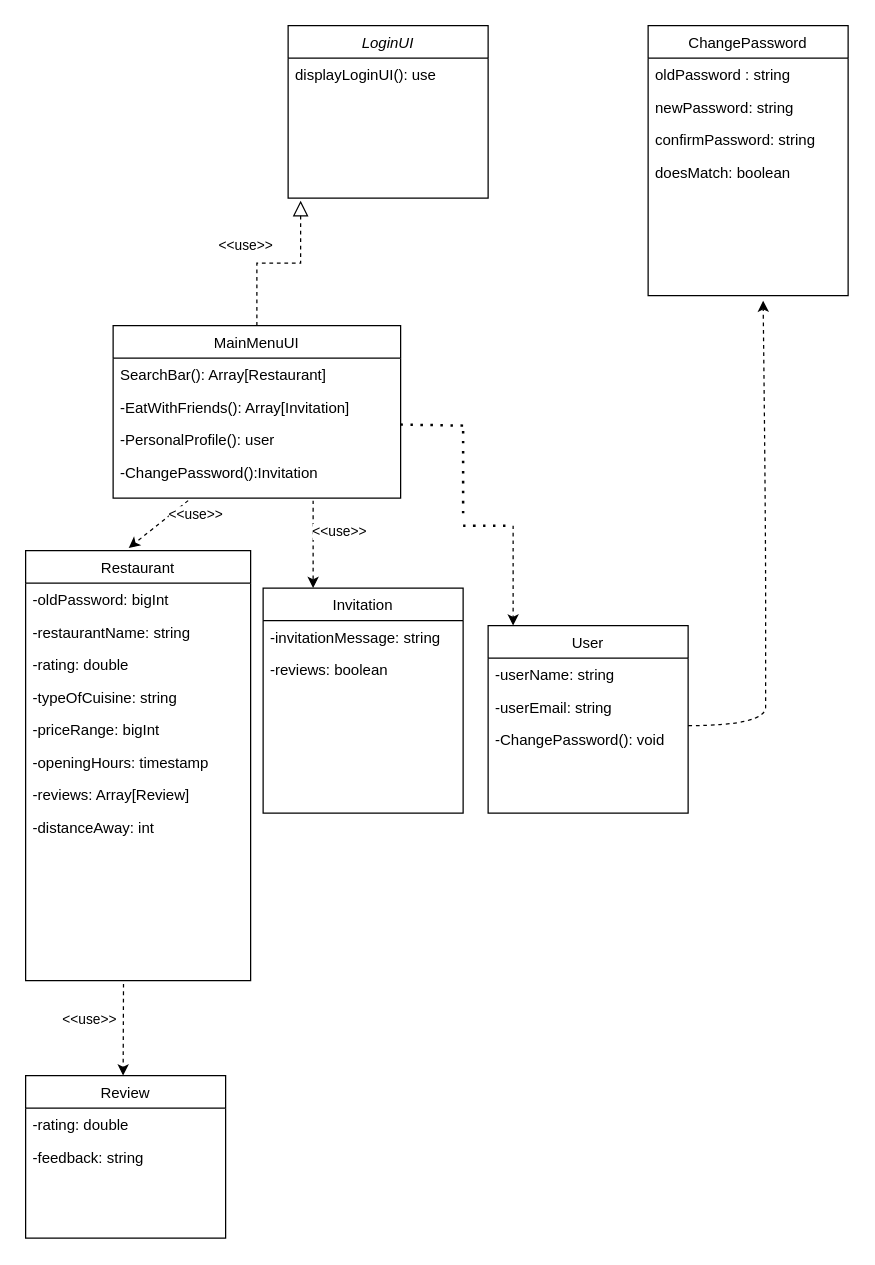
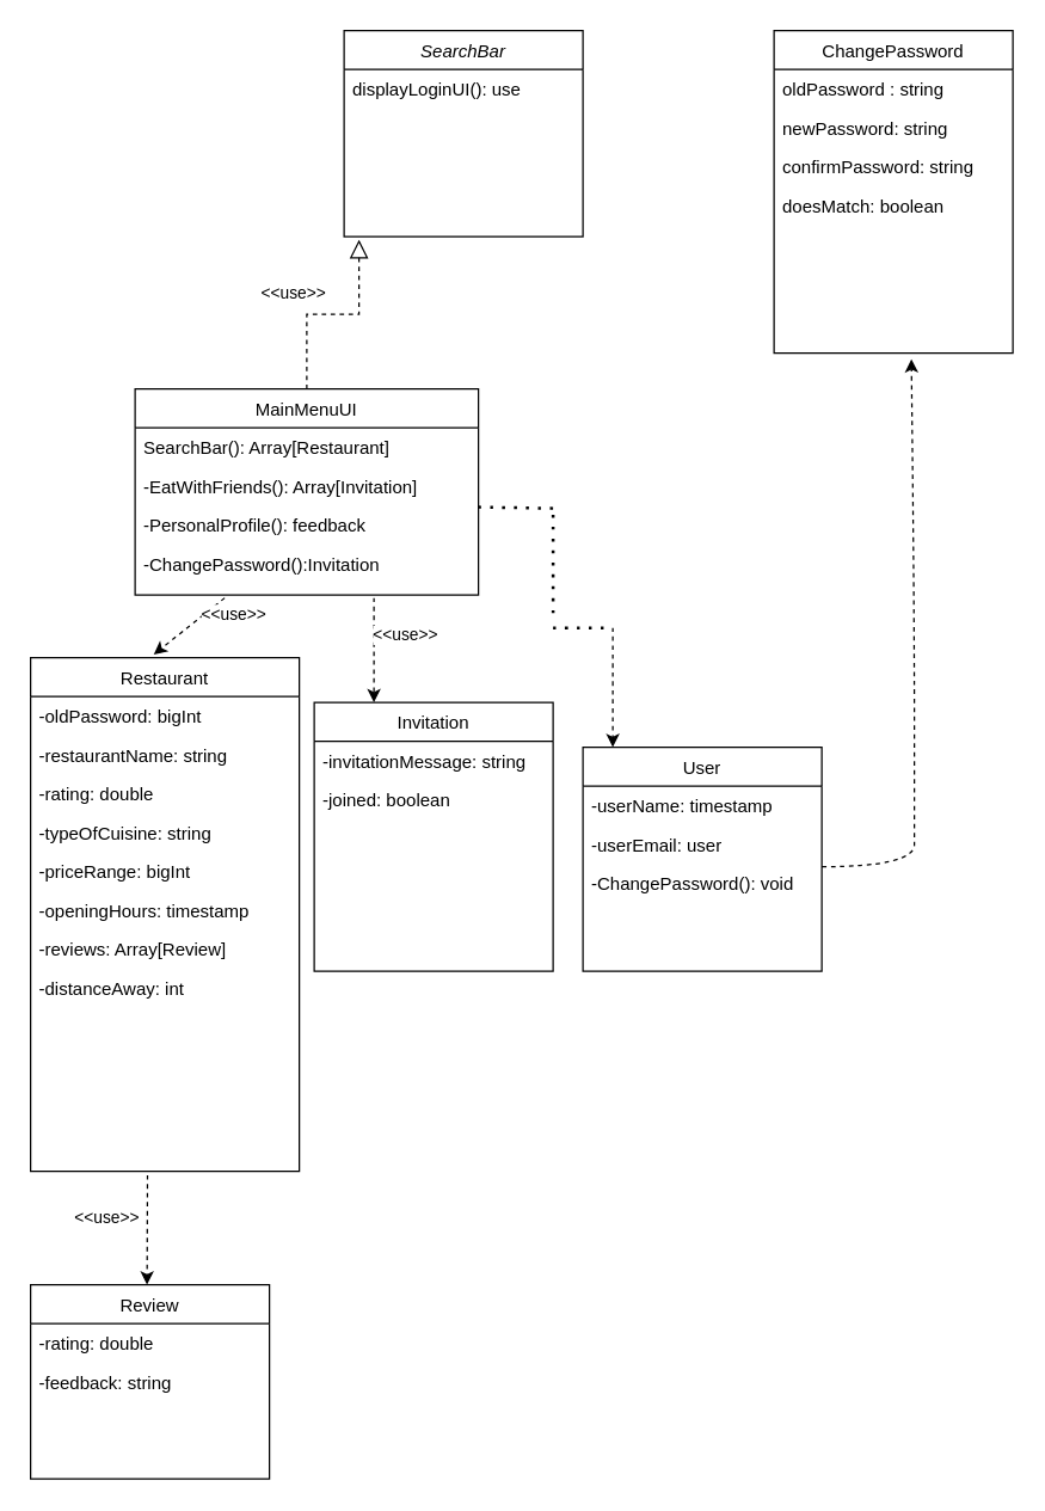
  <mxCell id="0" />
  <mxCell id="1" parent="0" />
- <mxCell id="2" value="LoginUI" style="swimlane;fontStyle=2;align=center;verticalAlign=top;childLayout=stackLayout;horizontal=1;startSize=26;horizontalStack=0;resizeParent=1;resizeLast=0;collapsible=1;marginBottom=0;rounded=0;shadow=0;strokeWidth=1;" parent="1" vertex="1"><mxGeometry x="230" y="20" width="160" height="138" as="geometry"><mxRectangle x="230" y="140" width="160" height="26" as="alternateBounds" /></mxGeometry></mxCell>
+ <mxCell id="2" value="SearchBar" style="swimlane;fontStyle=2;align=center;verticalAlign=top;childLayout=stackLayout;horizontal=1;startSize=26;horizontalStack=0;resizeParent=1;resizeLast=0;collapsible=1;marginBottom=0;rounded=0;shadow=0;strokeWidth=1;" parent="1" vertex="1"><mxGeometry x="230" y="20" width="160" height="138" as="geometry"><mxRectangle x="230" y="140" width="160" height="26" as="alternateBounds" /></mxGeometry></mxCell>
  <mxCell id="3" value="displayLoginUI(): use" style="text;align=left;verticalAlign=top;spacingLeft=4;spacingRight=4;overflow=hidden;rotatable=0;points=[[0,0.5],[1,0.5]];portConstraint=eastwest;" parent="2" vertex="1"><mxGeometry y="26" width="160" height="26" as="geometry" /></mxCell>
  <mxCell id="4" value="MainMenuUI" style="swimlane;fontStyle=0;align=center;verticalAlign=top;childLayout=stackLayout;horizontal=1;startSize=26;horizontalStack=0;resizeParent=1;resizeLast=0;collapsible=1;marginBottom=0;rounded=0;shadow=0;strokeWidth=1;" parent="1" vertex="1"><mxGeometry x="90" y="260" width="230" height="138" as="geometry"><mxRectangle x="130" y="380" width="160" height="26" as="alternateBounds" /></mxGeometry></mxCell>
  <mxCell id="5" value="SearchBar(): Array[Restaurant]" style="text;align=left;verticalAlign=top;spacingLeft=4;spacingRight=4;overflow=hidden;rotatable=0;points=[[0,0.5],[1,0.5]];portConstraint=eastwest;" parent="4" vertex="1"><mxGeometry y="26" width="230" height="26" as="geometry" /></mxCell>
  <mxCell id="6" value="-EatWithFriends(): Array[Invitation]" style="text;align=left;verticalAlign=top;spacingLeft=4;spacingRight=4;overflow=hidden;rotatable=0;points=[[0,0.5],[1,0.5]];portConstraint=eastwest;rounded=0;shadow=0;html=0;" vertex="1" parent="4"><mxGeometry y="52" width="230" height="26" as="geometry" /></mxCell>
- <mxCell id="7" value="-PersonalProfile(): user" style="text;align=left;verticalAlign=top;spacingLeft=4;spacingRight=4;overflow=hidden;rotatable=0;points=[[0,0.5],[1,0.5]];portConstraint=eastwest;rounded=0;shadow=0;html=0;" vertex="1" parent="4"><mxGeometry y="78" width="230" height="26" as="geometry" /></mxCell>
+ <mxCell id="7" value="-PersonalProfile(): feedback" style="text;align=left;verticalAlign=top;spacingLeft=4;spacingRight=4;overflow=hidden;rotatable=0;points=[[0,0.5],[1,0.5]];portConstraint=eastwest;rounded=0;shadow=0;html=0;" vertex="1" parent="4"><mxGeometry y="78" width="230" height="26" as="geometry" /></mxCell>
  <mxCell id="8" value="-ChangePassword():Invitation" style="text;align=left;verticalAlign=top;spacingLeft=4;spacingRight=4;overflow=hidden;rotatable=0;points=[[0,0.5],[1,0.5]];portConstraint=eastwest;" vertex="1" parent="4"><mxGeometry y="104" width="230" height="26" as="geometry" /></mxCell>
  <mxCell id="9" value="" style="endArrow=block;endSize=10;endFill=0;shadow=0;strokeWidth=1;rounded=0;edgeStyle=elbowEdgeStyle;elbow=vertical;dashed=1;" parent="1" source="4" edge="1"><mxGeometry width="160" relative="1" as="geometry"><mxPoint x="210" y="103" as="sourcePoint" /><mxPoint x="240" y="160" as="targetPoint" /></mxGeometry></mxCell>
  <mxCell id="10" value="&amp;lt;&amp;lt;use&amp;gt;&amp;gt;" style="edgeLabel;html=1;align=center;verticalAlign=middle;resizable=0;points=[];" vertex="1" connectable="0" parent="9"><mxGeometry x="-0.366" y="1" relative="1" as="geometry"><mxPoint x="-9" y="-22" as="offset" /></mxGeometry></mxCell>
  <mxCell id="11" value="ChangePassword" style="swimlane;fontStyle=0;align=center;verticalAlign=top;childLayout=stackLayout;horizontal=1;startSize=26;horizontalStack=0;resizeParent=1;resizeLast=0;collapsible=1;marginBottom=0;rounded=0;shadow=0;strokeWidth=1;" parent="1" vertex="1"><mxGeometry x="518" y="20" width="160" height="216" as="geometry"><mxRectangle x="550" y="140" width="160" height="26" as="alternateBounds" /></mxGeometry></mxCell>
  <mxCell id="12" value="oldPassword : string" style="text;align=left;verticalAlign=top;spacingLeft=4;spacingRight=4;overflow=hidden;rotatable=0;points=[[0,0.5],[1,0.5]];portConstraint=eastwest;" parent="11" vertex="1"><mxGeometry y="26" width="160" height="26" as="geometry" /></mxCell>
  <mxCell id="13" value="newPassword: string" style="text;align=left;verticalAlign=top;spacingLeft=4;spacingRight=4;overflow=hidden;rotatable=0;points=[[0,0.5],[1,0.5]];portConstraint=eastwest;rounded=0;shadow=0;html=0;" parent="11" vertex="1"><mxGeometry y="52" width="160" height="26" as="geometry" /></mxCell>
  <mxCell id="14" value="confirmPassword: string" style="text;align=left;verticalAlign=top;spacingLeft=4;spacingRight=4;overflow=hidden;rotatable=0;points=[[0,0.5],[1,0.5]];portConstraint=eastwest;rounded=0;shadow=0;html=0;" parent="11" vertex="1"><mxGeometry y="78" width="160" height="26" as="geometry" /></mxCell>
  <mxCell id="15" value="doesMatch: boolean" style="text;align=left;verticalAlign=top;spacingLeft=4;spacingRight=4;overflow=hidden;rotatable=0;points=[[0,0.5],[1,0.5]];portConstraint=eastwest;rounded=0;shadow=0;html=0;" vertex="1" parent="11"><mxGeometry y="104" width="160" height="26" as="geometry" /></mxCell>
  <mxCell id="16" value="" style="endArrow=classic;html=1;dashed=1;strokeColor=default;curved=1;entryX=0.458;entryY=-0.006;entryDx=0;entryDy=0;entryPerimeter=0;" edge="1" parent="1" target="18"><mxGeometry width="50" height="50" relative="1" as="geometry"><mxPoint x="150" y="400" as="sourcePoint" /><mxPoint x="150" y="450" as="targetPoint" /></mxGeometry></mxCell>
  <mxCell id="17" value="&amp;lt;&amp;lt;use&amp;gt;&amp;gt;" style="edgeLabel;html=1;align=center;verticalAlign=middle;resizable=0;points=[];" vertex="1" connectable="0" parent="16"><mxGeometry x="-0.333" y="-2" relative="1" as="geometry"><mxPoint x="22" as="offset" /></mxGeometry></mxCell>
  <mxCell id="18" value="Restaurant" style="swimlane;fontStyle=0;align=center;verticalAlign=top;childLayout=stackLayout;horizontal=1;startSize=26;horizontalStack=0;resizeParent=1;resizeLast=0;collapsible=1;marginBottom=0;rounded=0;shadow=0;strokeWidth=1;" vertex="1" parent="1"><mxGeometry x="20" y="440" width="180" height="344" as="geometry"><mxRectangle x="130" y="380" width="160" height="26" as="alternateBounds" /></mxGeometry></mxCell>
  <mxCell id="19" value="-oldPassword: bigInt" style="text;align=left;verticalAlign=top;spacingLeft=4;spacingRight=4;overflow=hidden;rotatable=0;points=[[0,0.5],[1,0.5]];portConstraint=eastwest;" vertex="1" parent="18"><mxGeometry y="26" width="180" height="26" as="geometry" /></mxCell>
  <mxCell id="20" value="-restaurantName: string" style="text;align=left;verticalAlign=top;spacingLeft=4;spacingRight=4;overflow=hidden;rotatable=0;points=[[0,0.5],[1,0.5]];portConstraint=eastwest;rounded=0;shadow=0;html=0;" vertex="1" parent="18"><mxGeometry y="52" width="180" height="26" as="geometry" /></mxCell>
  <mxCell id="21" value="-rating: double" style="text;align=left;verticalAlign=top;spacingLeft=4;spacingRight=4;overflow=hidden;rotatable=0;points=[[0,0.5],[1,0.5]];portConstraint=eastwest;rounded=0;shadow=0;html=0;" vertex="1" parent="18"><mxGeometry y="78" width="180" height="26" as="geometry" /></mxCell>
  <mxCell id="22" value="-typeOfCuisine: string" style="text;align=left;verticalAlign=top;spacingLeft=4;spacingRight=4;overflow=hidden;rotatable=0;points=[[0,0.5],[1,0.5]];portConstraint=eastwest;rounded=0;shadow=0;html=0;" vertex="1" parent="18"><mxGeometry y="104" width="180" height="26" as="geometry" /></mxCell>
  <mxCell id="23" value="-priceRange: bigInt" style="text;align=left;verticalAlign=top;spacingLeft=4;spacingRight=4;overflow=hidden;rotatable=0;points=[[0,0.5],[1,0.5]];portConstraint=eastwest;rounded=0;shadow=0;html=0;" vertex="1" parent="18"><mxGeometry y="130" width="180" height="26" as="geometry" /></mxCell>
  <mxCell id="24" value="-openingHours: timestamp" style="text;align=left;verticalAlign=top;spacingLeft=4;spacingRight=4;overflow=hidden;rotatable=0;points=[[0,0.5],[1,0.5]];portConstraint=eastwest;rounded=0;shadow=0;html=0;" vertex="1" parent="18"><mxGeometry y="156" width="180" height="26" as="geometry" /></mxCell>
  <mxCell id="25" value="-reviews: Array[Review]" style="text;align=left;verticalAlign=top;spacingLeft=4;spacingRight=4;overflow=hidden;rotatable=0;points=[[0,0.5],[1,0.5]];portConstraint=eastwest;rounded=0;shadow=0;html=0;" vertex="1" parent="18"><mxGeometry y="182" width="180" height="26" as="geometry" /></mxCell>
  <mxCell id="26" value="-distanceAway: int" style="text;align=left;verticalAlign=top;spacingLeft=4;spacingRight=4;overflow=hidden;rotatable=0;points=[[0,0.5],[1,0.5]];portConstraint=eastwest;rounded=0;shadow=0;html=0;" vertex="1" parent="18"><mxGeometry y="208" width="180" height="136" as="geometry" /></mxCell>
  <mxCell id="27" value="" style="endArrow=classic;html=1;dashed=1;strokeColor=default;curved=1;exitX=0.435;exitY=1.02;exitDx=0;exitDy=0;exitPerimeter=0;" edge="1" parent="1" source="26"><mxGeometry width="50" height="50" relative="1" as="geometry"><mxPoint x="400" y="750" as="sourcePoint" /><mxPoint x="98" y="860" as="targetPoint" /></mxGeometry></mxCell>
  <mxCell id="28" value="&amp;lt;&amp;lt;use&amp;gt;&amp;gt;" style="edgeLabel;html=1;align=center;verticalAlign=middle;resizable=0;points=[];" vertex="1" connectable="0" parent="27"><mxGeometry x="-0.228" y="2" relative="1" as="geometry"><mxPoint x="-30" as="offset" /></mxGeometry></mxCell>
  <mxCell id="29" value="Review" style="swimlane;fontStyle=0;align=center;verticalAlign=top;childLayout=stackLayout;horizontal=1;startSize=26;horizontalStack=0;resizeParent=1;resizeLast=0;collapsible=1;marginBottom=0;rounded=0;shadow=0;strokeWidth=1;" vertex="1" parent="1"><mxGeometry x="20" y="860" width="160" height="130" as="geometry"><mxRectangle x="340" y="380" width="170" height="26" as="alternateBounds" /></mxGeometry></mxCell>
  <mxCell id="30" value="-rating: double" style="text;align=left;verticalAlign=top;spacingLeft=4;spacingRight=4;overflow=hidden;rotatable=0;points=[[0,0.5],[1,0.5]];portConstraint=eastwest;" vertex="1" parent="29"><mxGeometry y="26" width="160" height="26" as="geometry" /></mxCell>
  <mxCell id="31" value="-feedback: string" style="text;align=left;verticalAlign=top;spacingLeft=4;spacingRight=4;overflow=hidden;rotatable=0;points=[[0,0.5],[1,0.5]];portConstraint=eastwest;" vertex="1" parent="29"><mxGeometry y="52" width="160" height="26" as="geometry" /></mxCell>
  <mxCell id="32" value="" style="endArrow=classic;html=1;dashed=1;strokeColor=default;curved=1;" edge="1" parent="1"><mxGeometry width="50" height="50" relative="1" as="geometry"><mxPoint x="250" y="400" as="sourcePoint" /><mxPoint x="250" y="470" as="targetPoint" /></mxGeometry></mxCell>
  <mxCell id="33" value="&amp;lt;&amp;lt;use&amp;gt;&amp;gt;" style="edgeLabel;html=1;align=center;verticalAlign=middle;resizable=0;points=[];" vertex="1" connectable="0" parent="32"><mxGeometry x="-0.309" y="-1" relative="1" as="geometry"><mxPoint x="21" as="offset" /></mxGeometry></mxCell>
  <mxCell id="34" value="Invitation" style="swimlane;fontStyle=0;align=center;verticalAlign=top;childLayout=stackLayout;horizontal=1;startSize=26;horizontalStack=0;resizeParent=1;resizeLast=0;collapsible=1;marginBottom=0;rounded=0;shadow=0;strokeWidth=1;" vertex="1" parent="1"><mxGeometry x="210" y="470" width="160" height="180" as="geometry"><mxRectangle x="340" y="380" width="170" height="26" as="alternateBounds" /></mxGeometry></mxCell>
  <mxCell id="35" value="-invitationMessage: string" style="text;align=left;verticalAlign=top;spacingLeft=4;spacingRight=4;overflow=hidden;rotatable=0;points=[[0,0.5],[1,0.5]];portConstraint=eastwest;" vertex="1" parent="34"><mxGeometry y="26" width="160" height="26" as="geometry" /></mxCell>
- <mxCell id="36" value="-reviews: boolean" style="text;align=left;verticalAlign=top;spacingLeft=4;spacingRight=4;overflow=hidden;rotatable=0;points=[[0,0.5],[1,0.5]];portConstraint=eastwest;" vertex="1" parent="34"><mxGeometry y="52" width="160" height="26" as="geometry" /></mxCell>
+ <mxCell id="36" value="-joined: boolean" style="text;align=left;verticalAlign=top;spacingLeft=4;spacingRight=4;overflow=hidden;rotatable=0;points=[[0,0.5],[1,0.5]];portConstraint=eastwest;" vertex="1" parent="34"><mxGeometry y="52" width="160" height="26" as="geometry" /></mxCell>
  <mxCell id="37" value="" style="endArrow=none;dashed=1;html=1;dashPattern=1 3;strokeWidth=2;curved=1;exitX=1;exitY=0.045;exitDx=0;exitDy=0;exitPerimeter=0;" edge="1" parent="1" source="7"><mxGeometry width="50" height="50" relative="1" as="geometry"><mxPoint x="400" y="420" as="sourcePoint" /><mxPoint x="370" y="340" as="targetPoint" /></mxGeometry></mxCell>
  <mxCell id="38" value="" style="endArrow=none;dashed=1;html=1;dashPattern=1 3;strokeWidth=2;curved=1;" edge="1" parent="1"><mxGeometry width="50" height="50" relative="1" as="geometry"><mxPoint x="370" y="410" as="sourcePoint" /><mxPoint x="370" y="340" as="targetPoint" /></mxGeometry></mxCell>
  <mxCell id="39" value="" style="endArrow=none;dashed=1;html=1;dashPattern=1 3;strokeWidth=2;curved=1;" edge="1" parent="1"><mxGeometry width="50" height="50" relative="1" as="geometry"><mxPoint x="370" y="420" as="sourcePoint" /><mxPoint x="410" y="420" as="targetPoint" /></mxGeometry></mxCell>
  <mxCell id="40" value="" style="endArrow=classic;html=1;dashed=1;strokeColor=default;curved=1;" edge="1" parent="1"><mxGeometry width="50" height="50" relative="1" as="geometry"><mxPoint x="410" y="420" as="sourcePoint" /><mxPoint x="410" y="500" as="targetPoint" /></mxGeometry></mxCell>
  <mxCell id="41" value="User" style="swimlane;fontStyle=0;align=center;verticalAlign=top;childLayout=stackLayout;horizontal=1;startSize=26;horizontalStack=0;resizeParent=1;resizeLast=0;collapsible=1;marginBottom=0;rounded=0;shadow=0;strokeWidth=1;" vertex="1" parent="1"><mxGeometry x="390" y="500" width="160" height="150" as="geometry"><mxRectangle x="340" y="380" width="170" height="26" as="alternateBounds" /></mxGeometry></mxCell>
- <mxCell id="42" value="-userName: string" style="text;align=left;verticalAlign=top;spacingLeft=4;spacingRight=4;overflow=hidden;rotatable=0;points=[[0,0.5],[1,0.5]];portConstraint=eastwest;" vertex="1" parent="41"><mxGeometry y="26" width="160" height="26" as="geometry" /></mxCell>
- <mxCell id="43" value="-userEmail: string" style="text;align=left;verticalAlign=top;spacingLeft=4;spacingRight=4;overflow=hidden;rotatable=0;points=[[0,0.5],[1,0.5]];portConstraint=eastwest;" vertex="1" parent="41"><mxGeometry y="52" width="160" height="26" as="geometry" /></mxCell>
+ <mxCell id="42" value="-userName: timestamp" style="text;align=left;verticalAlign=top;spacingLeft=4;spacingRight=4;overflow=hidden;rotatable=0;points=[[0,0.5],[1,0.5]];portConstraint=eastwest;" vertex="1" parent="41"><mxGeometry y="26" width="160" height="26" as="geometry" /></mxCell>
+ <mxCell id="43" value="-userEmail: user" style="text;align=left;verticalAlign=top;spacingLeft=4;spacingRight=4;overflow=hidden;rotatable=0;points=[[0,0.5],[1,0.5]];portConstraint=eastwest;" vertex="1" parent="41"><mxGeometry y="52" width="160" height="26" as="geometry" /></mxCell>
  <mxCell id="44" value="-ChangePassword(): void" style="text;align=left;verticalAlign=top;spacingLeft=4;spacingRight=4;overflow=hidden;rotatable=0;points=[[0,0.5],[1,0.5]];portConstraint=eastwest;" vertex="1" parent="41"><mxGeometry y="78" width="160" height="26" as="geometry" /></mxCell>
  <mxCell id="45" value="" style="endArrow=classic;html=1;dashed=1;strokeColor=default;curved=1;" edge="1" parent="1"><mxGeometry width="50" height="50" relative="1" as="geometry"><mxPoint x="550" y="580" as="sourcePoint" /><mxPoint x="610" y="240" as="targetPoint" /><Array as="points"><mxPoint x="612" y="580" /><mxPoint x="612" y="550" /><mxPoint x="612" y="410" /></Array></mxGeometry></mxCell>
